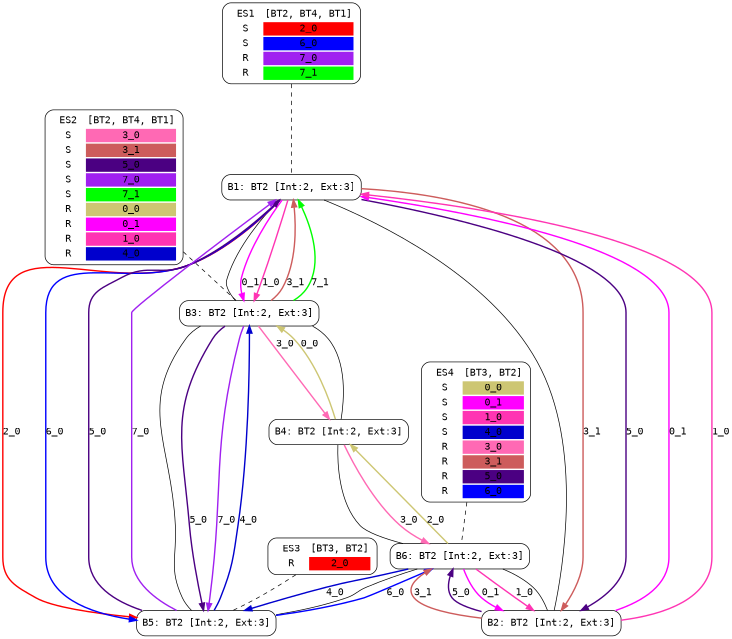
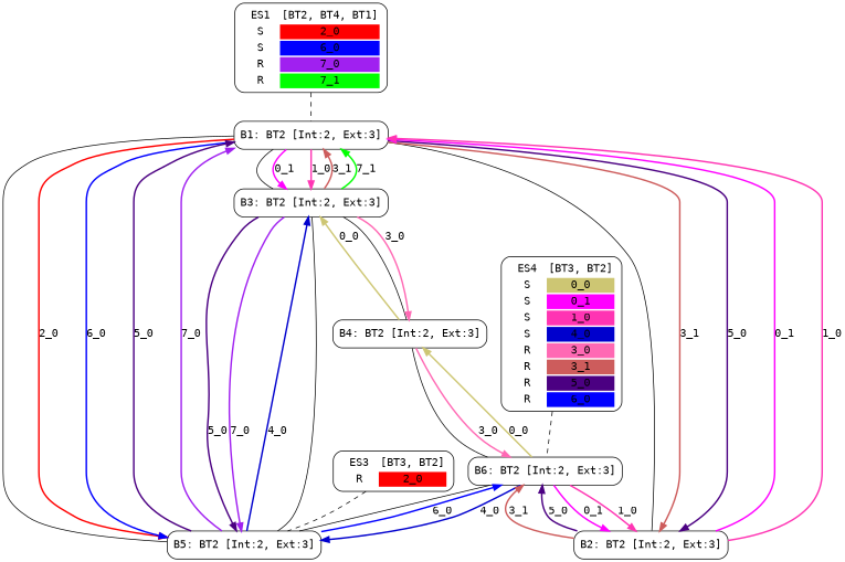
  digraph {
    fontname="DejaVu Sans Mono"
    node [shape=box style=rounded fontname="DejaVu Sans Mono"]
    edge [style=bold fontname="DejaVu Sans Mono"]
    n1 [label=<<TABLE  BORDER="0"><TR> <TD ALIGN="CENTER" BORDER="0"> ES1 </TD> <TD>[BT2, BT4, BT1]</TD> </TR><TR><TD>S</TD><TD BGCOLOR="red">2_0</TD></TR> <TR><TD>S</TD><TD BGCOLOR="blue">6_0</TD></TR> <TR><TD>R</TD><TD BGCOLOR="purple">7_0</TD></TR> <TR><TD>R</TD><TD BGCOLOR="green">7_1</TD></TR> </TABLE>>]
    n2 [label="B1: BT2 [Int:2, Ext:3]"]
-   n3 [label=<<TABLE  BORDER="0"><TR> <TD ALIGN="CENTER" BORDER="0"> ES2 </TD> <TD>[BT2, BT4, BT1]</TD> </TR><TR><TD>S</TD><TD BGCOLOR="hotpink">3_0</TD></TR> <TR><TD>S</TD><TD BGCOLOR="indianred">3_1</TD></TR> <TR><TD>S</TD><TD BGCOLOR="indigo">5_0</TD></TR> <TR><TD>S</TD><TD BGCOLOR="purple">7_0</TD></TR> <TR><TD>S</TD><TD BGCOLOR="green">7_1</TD></TR> <TR><TD>R</TD><TD BGCOLOR="khaki3">0_0</TD></TR> <TR><TD>R</TD><TD BGCOLOR="magenta1">0_1</TD></TR> <TR><TD>R</TD><TD BGCOLOR="maroon1">1_0</TD></TR> <TR><TD>R</TD><TD BGCOLOR="mediumblue">4_0</TD></TR> </TABLE>>]
    n4 [label="B3: BT2 [Int:2, Ext:3]"]
    n5 [label=<<TABLE  BORDER="0"><TR> <TD ALIGN="CENTER" BORDER="0"> ES3 </TD> <TD>[BT3, BT2]</TD> </TR><TR><TD>R</TD><TD BGCOLOR="red">2_0</TD></TR> </TABLE>>]
    n6 [label="B5: BT2 [Int:2, Ext:3]"]
    n7 [label=<<TABLE  BORDER="0"><TR> <TD ALIGN="CENTER" BORDER="0"> ES4 </TD> <TD>[BT3, BT2]</TD> </TR><TR><TD>S</TD><TD BGCOLOR="khaki3">0_0</TD></TR> <TR><TD>S</TD><TD BGCOLOR="magenta1">0_1</TD></TR> <TR><TD>S</TD><TD BGCOLOR="maroon1">1_0</TD></TR> <TR><TD>S</TD><TD BGCOLOR="mediumblue">4_0</TD></TR> <TR><TD>R</TD><TD BGCOLOR="hotpink">3_0</TD></TR> <TR><TD>R</TD><TD BGCOLOR="indianred">3_1</TD></TR> <TR><TD>R</TD><TD BGCOLOR="indigo">5_0</TD></TR> <TR><TD>R</TD><TD BGCOLOR="blue">6_0</TD></TR> </TABLE>>]
    n8 [label="B6: BT2 [Int:2, Ext:3]"]
    n9 [label="B2: BT2 [Int:2, Ext:3]"]
    n10 [label="B4: BT2 [Int:2, Ext:3]"]
    n1 -> n2 [arrowhead=none style=dashed]
    n2 -> n4 [arrowhead=none style=""]
    n2 -> n4 [color=magenta1 label="0_1"]
    n2 -> n4 [color=maroon1 label="1_0"]
+   n2 -> n6 [arrowhead=none style=""]
    n2 -> n6 [color=red label="2_0"]
    n2 -> n6 [color=blue label="6_0"]
    n2 -> n9 [arrowhead=none style=""]
    n2 -> n9 [color=indianred label="3_1"]
    n2 -> n9 [color=indigo label="5_0"]
-   n3 -> n4 [arrowhead=none style=dashed]
    n4 -> n2 [color=indianred label="3_1"]
    n4 -> n2 [color=green label="7_1"]
    n4 -> n6 [arrowhead=none style=""]
    n4 -> n6 [color=indigo label="5_0"]
    n4 -> n6 [color=purple label="7_0"]
    n4 -> n10 [arrowhead=none style=""]
    n4 -> n10 [color=hotpink label="3_0"]
    n5 -> n6 [arrowhead=none style=dashed]
    n6 -> n2 [color=indigo label="5_0"]
    n6 -> n2 [color=purple label="7_0"]
    n6 -> n4 [color=mediumblue label="4_0"]
    n6 -> n8 [arrowhead=none style=""]
    n6 -> n8 [color=blue label="6_0"]
    n7 -> n8 [arrowhead=none style=dashed]
    n8 -> n6 [color=mediumblue label="4_0"]
    n8 -> n9 [color=magenta1 label="0_1"]
    n8 -> n9 [color=maroon1 label="1_0"]
-   n8 -> n10 [color=khaki3 label="2_0"]
+   n8 -> n10 [color=khaki3 label="0_0"]
    n9 -> n2 [color=magenta1 label="0_1"]
    n9 -> n2 [color=maroon1 label="1_0"]
-   n9 -> n8 [arrowhead=none style=""]
    n9 -> n8 [color=indianred label="3_1"]
    n9 -> n8 [color=indigo label="5_0"]
    n10 -> n4 [color=khaki3 label="0_0"]
    n10 -> n8 [arrowhead=none style=""]
    n10 -> n8 [color=hotpink label="3_0"]
  }
